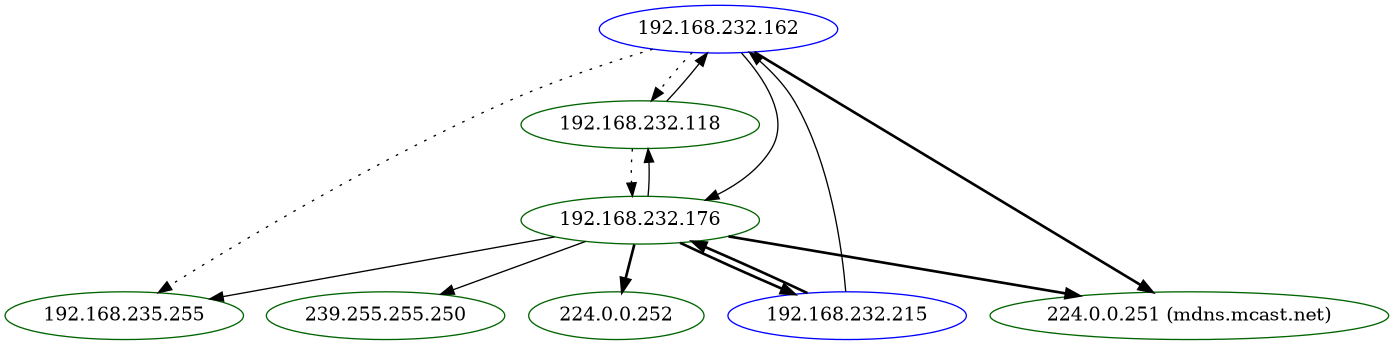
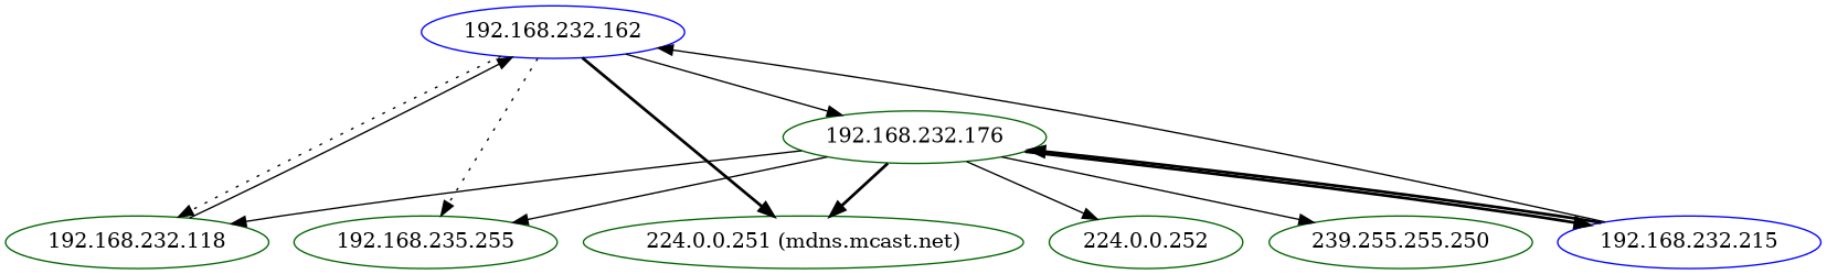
  digraph {
    node [color=darkgreen]
    edge [style=solid]
    "192.168.232.162" [color=blue]
    n2 [label="192.168.232.118"]
    "192.168.235.255"
    "224.0.0.251 (mdns.mcast.net)"
    "192.168.232.176"
    "224.0.0.252"
    "192.168.232.215" [color=blue]
    "239.255.255.250"
    "192.168.232.162" -> n2 [style=dotted]
    "192.168.232.162" -> "192.168.235.255" [style=dotted]
    "192.168.232.162" -> "224.0.0.251 (mdns.mcast.net)" [style=bold]
    "192.168.232.162" -> "192.168.232.176"
    n2 -> "192.168.232.162"
-   n2 -> "192.168.232.176" [style=dotted]
    "192.168.232.176" -> n2
    "192.168.232.176" -> "192.168.235.255"
    "192.168.232.176" -> "224.0.0.251 (mdns.mcast.net)" [style=bold]
-   "192.168.232.176" -> "224.0.0.252" [style=bold]
+   "192.168.232.176" -> "224.0.0.252"
    "192.168.232.176" -> "192.168.232.215" [style=bold]
    "192.168.232.176" -> "239.255.255.250"
    "192.168.232.215" -> "192.168.232.162"
    "192.168.232.215" -> "192.168.232.176" [style=bold]
  }
